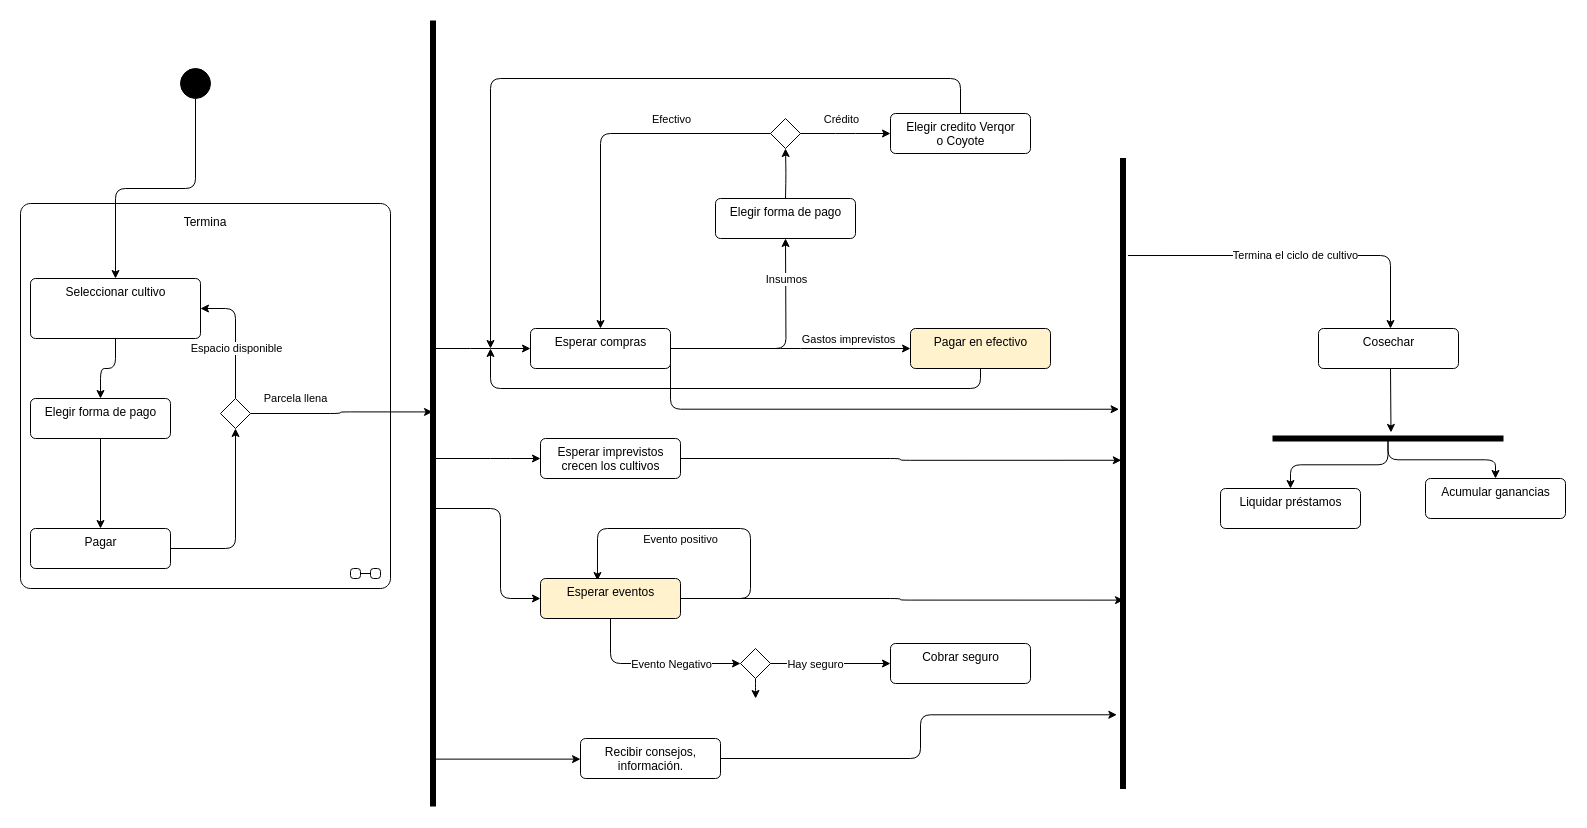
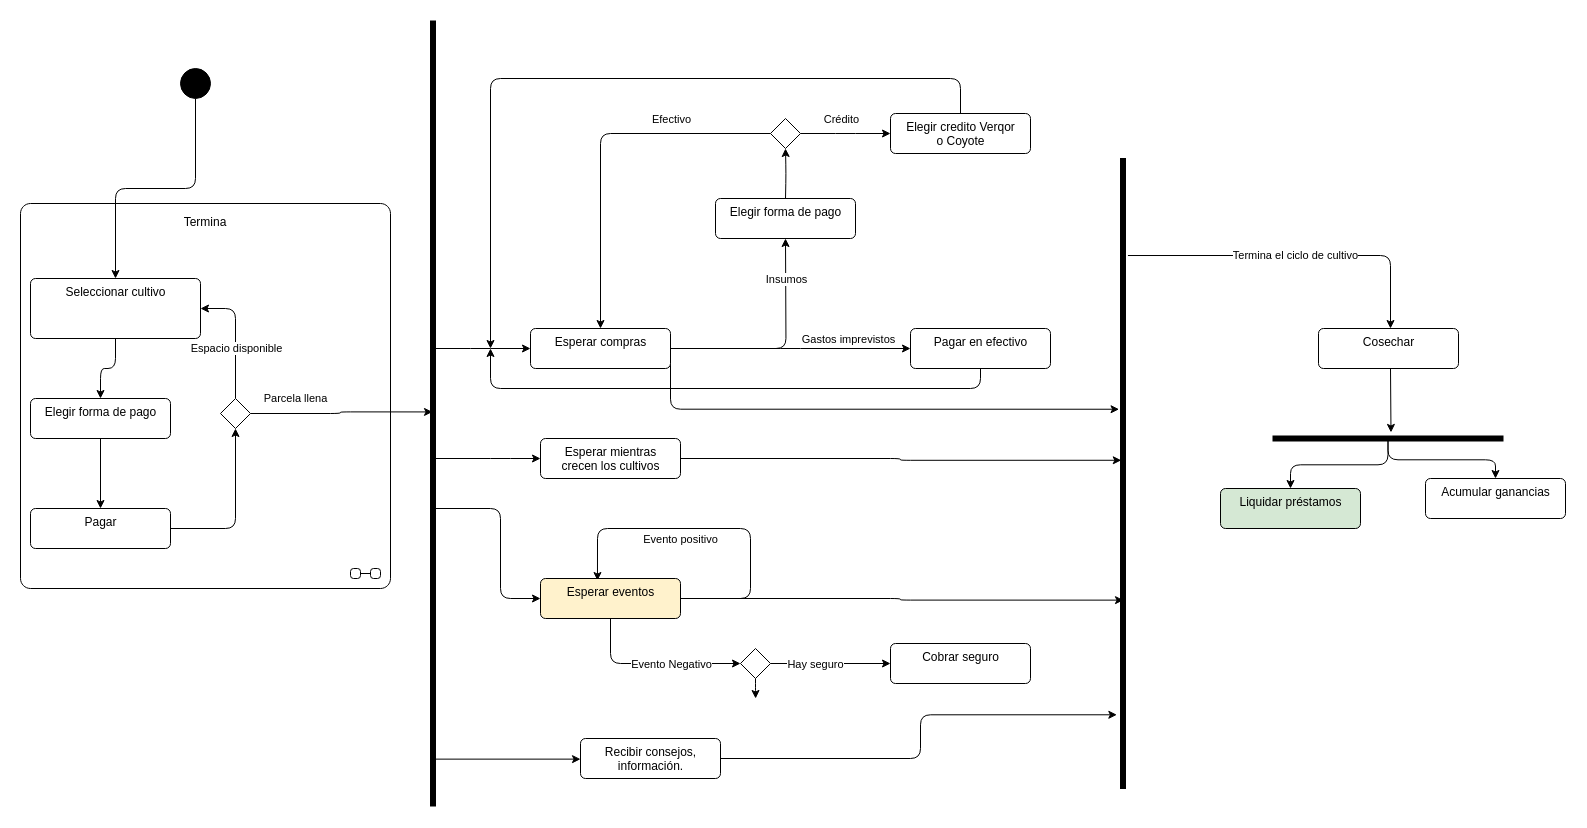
  <mxCell id="0" />
  <mxCell id="1" parent="0" />
  <mxCell id="2" value="" style="ellipse;fillColor=strokeColor;" vertex="1" parent="1"><mxGeometry x="180" y="68" width="30" height="30" as="geometry" /></mxCell>
  <mxCell id="3" value="Termina" style="shape=umlState;rounded=1;verticalAlign=top;spacingTop=5;umlStateSymbol=collapseState;absoluteArcSize=1;arcSize=10;" vertex="1" parent="1"><mxGeometry x="20" y="203" width="370" height="385" as="geometry" /></mxCell>
  <mxCell id="4" style="edgeStyle=orthogonalEdgeStyle;html=1;" edge="1" parent="1" source="5" target="14"><mxGeometry relative="1" as="geometry" /></mxCell>
  <mxCell id="5" value="Seleccionar cultivo" style="html=1;align=center;verticalAlign=top;rounded=1;absoluteArcSize=1;arcSize=10;dashed=0;" vertex="1" parent="1"><mxGeometry x="30" y="278" width="170" height="60" as="geometry" /></mxCell>
  <mxCell id="6" style="edgeStyle=orthogonalEdgeStyle;html=1;" edge="1" parent="1" source="2" target="5"><mxGeometry relative="1" as="geometry" /></mxCell>
  <mxCell id="7" style="edgeStyle=orthogonalEdgeStyle;html=1;" edge="1" parent="1" source="8" target="12"><mxGeometry relative="1" as="geometry" /></mxCell>
- <mxCell id="8" value="Pagar" style="html=1;align=center;verticalAlign=top;rounded=1;absoluteArcSize=1;arcSize=10;dashed=0;" vertex="1" parent="1"><mxGeometry x="30" y="528" width="140" height="40" as="geometry" /></mxCell>
+ <mxCell id="8" value="Pagar" style="html=1;align=center;verticalAlign=top;rounded=1;absoluteArcSize=1;arcSize=10;dashed=0;" vertex="1" parent="1"><mxGeometry x="30" y="508" width="140" height="40" as="geometry" /></mxCell>
  <mxCell id="9" style="edgeStyle=orthogonalEdgeStyle;html=1;entryX=1;entryY=0.5;entryDx=0;entryDy=0;exitX=0.5;exitY=0;exitDx=0;exitDy=0;" edge="1" parent="1" source="12" target="5"><mxGeometry relative="1" as="geometry" /></mxCell>
  <mxCell id="10" value="Espacio disponible&lt;br&gt;" style="edgeLabel;html=1;align=center;verticalAlign=middle;resizable=0;points=[];" vertex="1" connectable="0" parent="9"><mxGeometry x="-0.053" relative="1" as="geometry"><mxPoint y="8" as="offset" /></mxGeometry></mxCell>
  <mxCell id="11" value="Parcela llena" style="edgeStyle=orthogonalEdgeStyle;html=1;entryX=0.4;entryY=0.498;entryDx=0;entryDy=0;entryPerimeter=0;" edge="1" parent="1" source="12" target="28"><mxGeometry x="-0.506" y="15" relative="1" as="geometry"><mxPoint x="370" y="413" as="targetPoint" /><mxPoint as="offset" /></mxGeometry></mxCell>
  <mxCell id="12" value="" style="rhombus;" vertex="1" parent="1"><mxGeometry x="220" y="398" width="30" height="30" as="geometry" /></mxCell>
  <mxCell id="13" style="edgeStyle=orthogonalEdgeStyle;html=1;entryX=0.5;entryY=0;entryDx=0;entryDy=0;" edge="1" parent="1" source="14" target="8"><mxGeometry relative="1" as="geometry" /></mxCell>
  <mxCell id="14" value="Elegir forma de pago" style="html=1;align=center;verticalAlign=top;rounded=1;absoluteArcSize=1;arcSize=10;dashed=0;" vertex="1" parent="1"><mxGeometry x="30" y="398" width="140" height="40" as="geometry" /></mxCell>
  <mxCell id="15" value="Termina el ciclo de cultivo" style="edgeStyle=orthogonalEdgeStyle;html=1;entryX=0.5;entryY=0;entryDx=0;entryDy=0;exitX=1.489;exitY=0.154;exitDx=0;exitDy=0;exitPerimeter=0;" edge="1" parent="1" source="48"><mxGeometry relative="1" as="geometry"><mxPoint x="1200" y="298" as="sourcePoint" /><mxPoint x="1390" y="328" as="targetPoint" /><Array as="points"><mxPoint x="1390" y="255" /></Array></mxGeometry></mxCell>
  <mxCell id="16" style="edgeStyle=orthogonalEdgeStyle;html=1;exitX=1;exitY=0.5;exitDx=0;exitDy=0;entryX=0.156;entryY=0.479;entryDx=0;entryDy=0;entryPerimeter=0;" edge="1" parent="1" source="17" target="48"><mxGeometry relative="1" as="geometry" /></mxCell>
- <mxCell id="17" value="Esperar imprevistos&lt;br&gt;crecen los cultivos" style="html=1;align=center;verticalAlign=top;rounded=1;absoluteArcSize=1;arcSize=10;dashed=0;" vertex="1" parent="1"><mxGeometry x="540" y="438" width="140" height="40" as="geometry" /></mxCell>
+ <mxCell id="17" value="Esperar mientras&lt;br&gt;crecen los cultivos" style="html=1;align=center;verticalAlign=top;rounded=1;absoluteArcSize=1;arcSize=10;dashed=0;" vertex="1" parent="1"><mxGeometry x="540" y="438" width="140" height="40" as="geometry" /></mxCell>
  <mxCell id="18" style="edgeStyle=orthogonalEdgeStyle;html=1;entryX=0.5;entryY=1;entryDx=0;entryDy=0;" edge="1" parent="1" source="23"><mxGeometry relative="1" as="geometry"><mxPoint x="785" y="238" as="targetPoint" /></mxGeometry></mxCell>
  <mxCell id="19" value="Insumos" style="edgeLabel;html=1;align=center;verticalAlign=middle;resizable=0;points=[];" vertex="1" connectable="0" parent="18"><mxGeometry x="-0.59" y="-2" relative="1" as="geometry"><mxPoint x="69" y="-72" as="offset" /></mxGeometry></mxCell>
  <mxCell id="20" style="edgeStyle=orthogonalEdgeStyle;html=1;" edge="1" parent="1" source="23"><mxGeometry relative="1" as="geometry"><mxPoint x="910" y="348" as="targetPoint" /></mxGeometry></mxCell>
  <mxCell id="21" value="Gastos imprevistos" style="edgeLabel;html=1;align=center;verticalAlign=middle;resizable=0;points=[];" vertex="1" connectable="0" parent="20"><mxGeometry x="0.395" y="-2" relative="1" as="geometry"><mxPoint x="10" y="-12" as="offset" /></mxGeometry></mxCell>
  <mxCell id="22" style="edgeStyle=orthogonalEdgeStyle;html=1;exitX=1;exitY=0.5;exitDx=0;exitDy=0;entryX=-0.289;entryY=0.398;entryDx=0;entryDy=0;entryPerimeter=0;" edge="1" parent="1" source="23" target="48"><mxGeometry relative="1" as="geometry"><Array as="points"><mxPoint x="670" y="409" /></Array></mxGeometry></mxCell>
  <mxCell id="23" value="Esperar compras" style="html=1;align=center;verticalAlign=top;rounded=1;absoluteArcSize=1;arcSize=10;dashed=0;" vertex="1" parent="1"><mxGeometry x="530" y="328" width="140" height="40" as="geometry" /></mxCell>
  <mxCell id="24" style="edgeStyle=orthogonalEdgeStyle;html=1;entryX=0;entryY=0.5;entryDx=0;entryDy=0;" edge="1" parent="1" source="28" target="17"><mxGeometry relative="1" as="geometry"><Array as="points"><mxPoint x="500" y="458" /><mxPoint x="500" y="458" /></Array></mxGeometry></mxCell>
  <mxCell id="25" style="edgeStyle=orthogonalEdgeStyle;html=1;entryX=0;entryY=0.5;entryDx=0;entryDy=0;" edge="1" parent="1" source="28" target="23"><mxGeometry relative="1" as="geometry"><Array as="points"><mxPoint x="480" y="348" /><mxPoint x="480" y="348" /></Array></mxGeometry></mxCell>
  <mxCell id="26" style="edgeStyle=orthogonalEdgeStyle;html=1;" edge="1" parent="1" source="28"><mxGeometry relative="1" as="geometry"><mxPoint x="540" y="598" as="targetPoint" /><Array as="points"><mxPoint x="500" y="508" /><mxPoint x="500" y="598" /></Array></mxGeometry></mxCell>
  <mxCell id="27" style="edgeStyle=orthogonalEdgeStyle;html=1;" edge="1" parent="1" source="28"><mxGeometry relative="1" as="geometry"><mxPoint x="580" y="758.635" as="targetPoint" /><Array as="points"><mxPoint x="433" y="759" /><mxPoint x="433" y="759" /></Array></mxGeometry></mxCell>
  <mxCell id="28" value="" style="html=1;points=[];perimeter=orthogonalPerimeter;fillColor=strokeColor;" vertex="1" parent="1"><mxGeometry x="430" y="20.5" width="5" height="785" as="geometry" /></mxCell>
  <mxCell id="29" style="edgeStyle=orthogonalEdgeStyle;html=1;" edge="1" parent="1" target="34"><mxGeometry relative="1" as="geometry"><mxPoint x="785" y="198" as="sourcePoint" /></mxGeometry></mxCell>
  <mxCell id="30" value="" style="edgeStyle=orthogonalEdgeStyle;html=1;" edge="1" parent="1" source="34"><mxGeometry relative="1" as="geometry"><mxPoint x="890" y="133" as="targetPoint" /></mxGeometry></mxCell>
  <mxCell id="31" value="Crédito" style="edgeLabel;html=1;align=center;verticalAlign=middle;resizable=0;points=[];" vertex="1" connectable="0" parent="30"><mxGeometry x="-0.261" y="1" relative="1" as="geometry"><mxPoint x="7" y="-14" as="offset" /></mxGeometry></mxCell>
  <mxCell id="32" style="edgeStyle=orthogonalEdgeStyle;html=1;entryX=0.5;entryY=0;entryDx=0;entryDy=0;" edge="1" parent="1" source="34" target="23"><mxGeometry relative="1" as="geometry" /></mxCell>
  <mxCell id="33" value="Efectivo" style="edgeLabel;html=1;align=center;verticalAlign=middle;resizable=0;points=[];" vertex="1" connectable="0" parent="32"><mxGeometry x="-0.412" y="1" relative="1" as="geometry"><mxPoint x="7" y="-16" as="offset" /></mxGeometry></mxCell>
  <mxCell id="34" value="" style="rhombus;" vertex="1" parent="1"><mxGeometry x="770" y="118" width="30" height="30" as="geometry" /></mxCell>
  <mxCell id="35" style="edgeStyle=orthogonalEdgeStyle;html=1;" edge="1" parent="1" source="36"><mxGeometry relative="1" as="geometry"><mxPoint x="490" y="348" as="targetPoint" /><Array as="points"><mxPoint x="960" y="78" /><mxPoint x="490" y="78" /></Array></mxGeometry></mxCell>
  <mxCell id="36" value="Elegir credito Verqor&lt;br&gt;o Coyote" style="html=1;align=center;verticalAlign=top;rounded=1;absoluteArcSize=1;arcSize=10;dashed=0;" vertex="1" parent="1"><mxGeometry x="890" y="113" width="140" height="40" as="geometry" /></mxCell>
  <mxCell id="37" style="edgeStyle=orthogonalEdgeStyle;html=1;" edge="1" parent="1" source="38"><mxGeometry relative="1" as="geometry"><mxPoint x="490" y="348" as="targetPoint" /><Array as="points"><mxPoint x="980" y="388" /><mxPoint x="490" y="388" /></Array></mxGeometry></mxCell>
- <mxCell id="38" value="Pagar en efectivo" style="html=1;align=center;verticalAlign=top;rounded=1;absoluteArcSize=1;arcSize=10;dashed=0;fillColor=#fff2cc;" vertex="1" parent="1"><mxGeometry x="910" y="328" width="140" height="40" as="geometry" /></mxCell>
+ <mxCell id="38" value="Pagar en efectivo" style="html=1;align=center;verticalAlign=top;rounded=1;absoluteArcSize=1;arcSize=10;dashed=0;" vertex="1" parent="1"><mxGeometry x="910" y="328" width="140" height="40" as="geometry" /></mxCell>
  <mxCell id="39" style="edgeStyle=orthogonalEdgeStyle;html=1;entryX=-0.714;entryY=0.487;entryDx=0;entryDy=0;entryPerimeter=0;" edge="1" parent="1" target="51"><mxGeometry relative="1" as="geometry"><mxPoint x="1390" y="368" as="sourcePoint" /></mxGeometry></mxCell>
  <mxCell id="40" style="edgeStyle=orthogonalEdgeStyle;html=1;exitX=1;exitY=0.5;exitDx=0;exitDy=0;entryX=0.407;entryY=0.051;entryDx=0;entryDy=0;entryPerimeter=0;" edge="1" parent="1" source="45" target="45"><mxGeometry relative="1" as="geometry"><mxPoint x="600" y="528" as="targetPoint" /><Array as="points"><mxPoint x="750" y="598" /><mxPoint x="750" y="528" /><mxPoint x="597" y="528" /></Array></mxGeometry></mxCell>
  <mxCell id="41" value="Evento positivo" style="edgeLabel;html=1;align=center;verticalAlign=middle;resizable=0;points=[];" vertex="1" connectable="0" parent="40"><mxGeometry x="0.094" y="3" relative="1" as="geometry"><mxPoint x="-22" y="7" as="offset" /></mxGeometry></mxCell>
  <mxCell id="42" style="edgeStyle=orthogonalEdgeStyle;html=1;exitX=1;exitY=0.5;exitDx=0;exitDy=0;entryX=0.6;entryY=0.701;entryDx=0;entryDy=0;entryPerimeter=0;" edge="1" parent="1" source="45" target="48"><mxGeometry relative="1" as="geometry" /></mxCell>
  <mxCell id="43" style="edgeStyle=orthogonalEdgeStyle;html=1;entryX=0;entryY=0.5;entryDx=0;entryDy=0;exitX=0.5;exitY=1;exitDx=0;exitDy=0;" edge="1" parent="1" source="45" target="57"><mxGeometry relative="1" as="geometry" /></mxCell>
  <mxCell id="44" value="Evento Negativo" style="edgeLabel;html=1;align=center;verticalAlign=middle;resizable=0;points=[];" vertex="1" connectable="0" parent="43"><mxGeometry x="-0.203" y="5" relative="1" as="geometry"><mxPoint x="35" y="5" as="offset" /></mxGeometry></mxCell>
  <mxCell id="45" value="Esperar eventos" style="html=1;align=center;verticalAlign=top;rounded=1;absoluteArcSize=1;arcSize=10;dashed=0;fillColor=#fff2cc;" vertex="1" parent="1"><mxGeometry x="540" y="578" width="140" height="40" as="geometry" /></mxCell>
  <mxCell id="46" style="edgeStyle=orthogonalEdgeStyle;html=1;exitX=1;exitY=0.5;exitDx=0;exitDy=0;entryX=-0.733;entryY=0.883;entryDx=0;entryDy=0;entryPerimeter=0;" edge="1" parent="1" source="47" target="48"><mxGeometry relative="1" as="geometry" /></mxCell>
  <mxCell id="47" value="Recibir consejos,&lt;br&gt;información." style="html=1;align=center;verticalAlign=top;rounded=1;absoluteArcSize=1;arcSize=10;dashed=0;" vertex="1" parent="1"><mxGeometry x="580" y="738" width="140" height="40" as="geometry" /></mxCell>
  <mxCell id="48" value="" style="html=1;points=[];perimeter=orthogonalPerimeter;fillColor=strokeColor;" vertex="1" parent="1"><mxGeometry x="1120" y="158" width="5" height="630" as="geometry" /></mxCell>
  <mxCell id="49" style="edgeStyle=orthogonalEdgeStyle;html=1;entryX=0.5;entryY=0;entryDx=0;entryDy=0;" edge="1" parent="1" source="51" target="52"><mxGeometry relative="1" as="geometry" /></mxCell>
  <mxCell id="50" style="edgeStyle=orthogonalEdgeStyle;html=1;entryX=0.5;entryY=0;entryDx=0;entryDy=0;" edge="1" parent="1" source="51" target="53"><mxGeometry relative="1" as="geometry" /></mxCell>
  <mxCell id="51" value="" style="html=1;points=[];perimeter=orthogonalPerimeter;fillColor=strokeColor;rotation=90;" vertex="1" parent="1"><mxGeometry x="1385" y="323" width="5" height="230" as="geometry" /></mxCell>
- <mxCell id="52" value="Liquidar préstamos" style="html=1;align=center;verticalAlign=top;rounded=1;absoluteArcSize=1;arcSize=10;dashed=0;" vertex="1" parent="1"><mxGeometry x="1220" y="488" width="140" height="40" as="geometry" /></mxCell>
+ <mxCell id="52" value="Liquidar préstamos" style="html=1;align=center;verticalAlign=top;rounded=1;absoluteArcSize=1;arcSize=10;dashed=0;fillColor=#d5e8d4;" vertex="1" parent="1"><mxGeometry x="1220" y="488" width="140" height="40" as="geometry" /></mxCell>
  <mxCell id="53" value="Acumular ganancias" style="html=1;align=center;verticalAlign=top;rounded=1;absoluteArcSize=1;arcSize=10;dashed=0;" vertex="1" parent="1"><mxGeometry x="1425" y="478" width="140" height="40" as="geometry" /></mxCell>
  <mxCell id="54" style="edgeStyle=orthogonalEdgeStyle;html=1;exitX=1;exitY=0.5;exitDx=0;exitDy=0;entryX=0;entryY=0.5;entryDx=0;entryDy=0;" edge="1" parent="1" source="57" target="58"><mxGeometry relative="1" as="geometry" /></mxCell>
  <mxCell id="55" value="Hay seguro" style="edgeLabel;html=1;align=center;verticalAlign=middle;resizable=0;points=[];" vertex="1" connectable="0" parent="54"><mxGeometry x="-0.271" relative="1" as="geometry"><mxPoint as="offset" /></mxGeometry></mxCell>
  <mxCell id="56" style="edgeStyle=orthogonalEdgeStyle;html=1;exitX=0.5;exitY=1;exitDx=0;exitDy=0;" edge="1" parent="1" source="57"><mxGeometry relative="1" as="geometry"><mxPoint x="755.138" y="698" as="targetPoint" /></mxGeometry></mxCell>
  <mxCell id="57" value="" style="rhombus;" vertex="1" parent="1"><mxGeometry x="740" y="648" width="30" height="30" as="geometry" /></mxCell>
  <mxCell id="58" value="Cobrar seguro" style="html=1;align=center;verticalAlign=top;rounded=1;absoluteArcSize=1;arcSize=10;dashed=0;" vertex="1" parent="1"><mxGeometry x="890" y="643" width="140" height="40" as="geometry" /></mxCell>
  <mxCell id="59" value="Elegir forma de pago" style="html=1;align=center;verticalAlign=top;rounded=1;absoluteArcSize=1;arcSize=10;dashed=0;" vertex="1" parent="1"><mxGeometry x="715" y="198" width="140" height="40" as="geometry" /></mxCell>
  <mxCell id="60" value="Cosechar" style="html=1;align=center;verticalAlign=top;rounded=1;absoluteArcSize=1;arcSize=10;dashed=0;" vertex="1" parent="1"><mxGeometry x="1318" y="328" width="140" height="40" as="geometry" /></mxCell>
